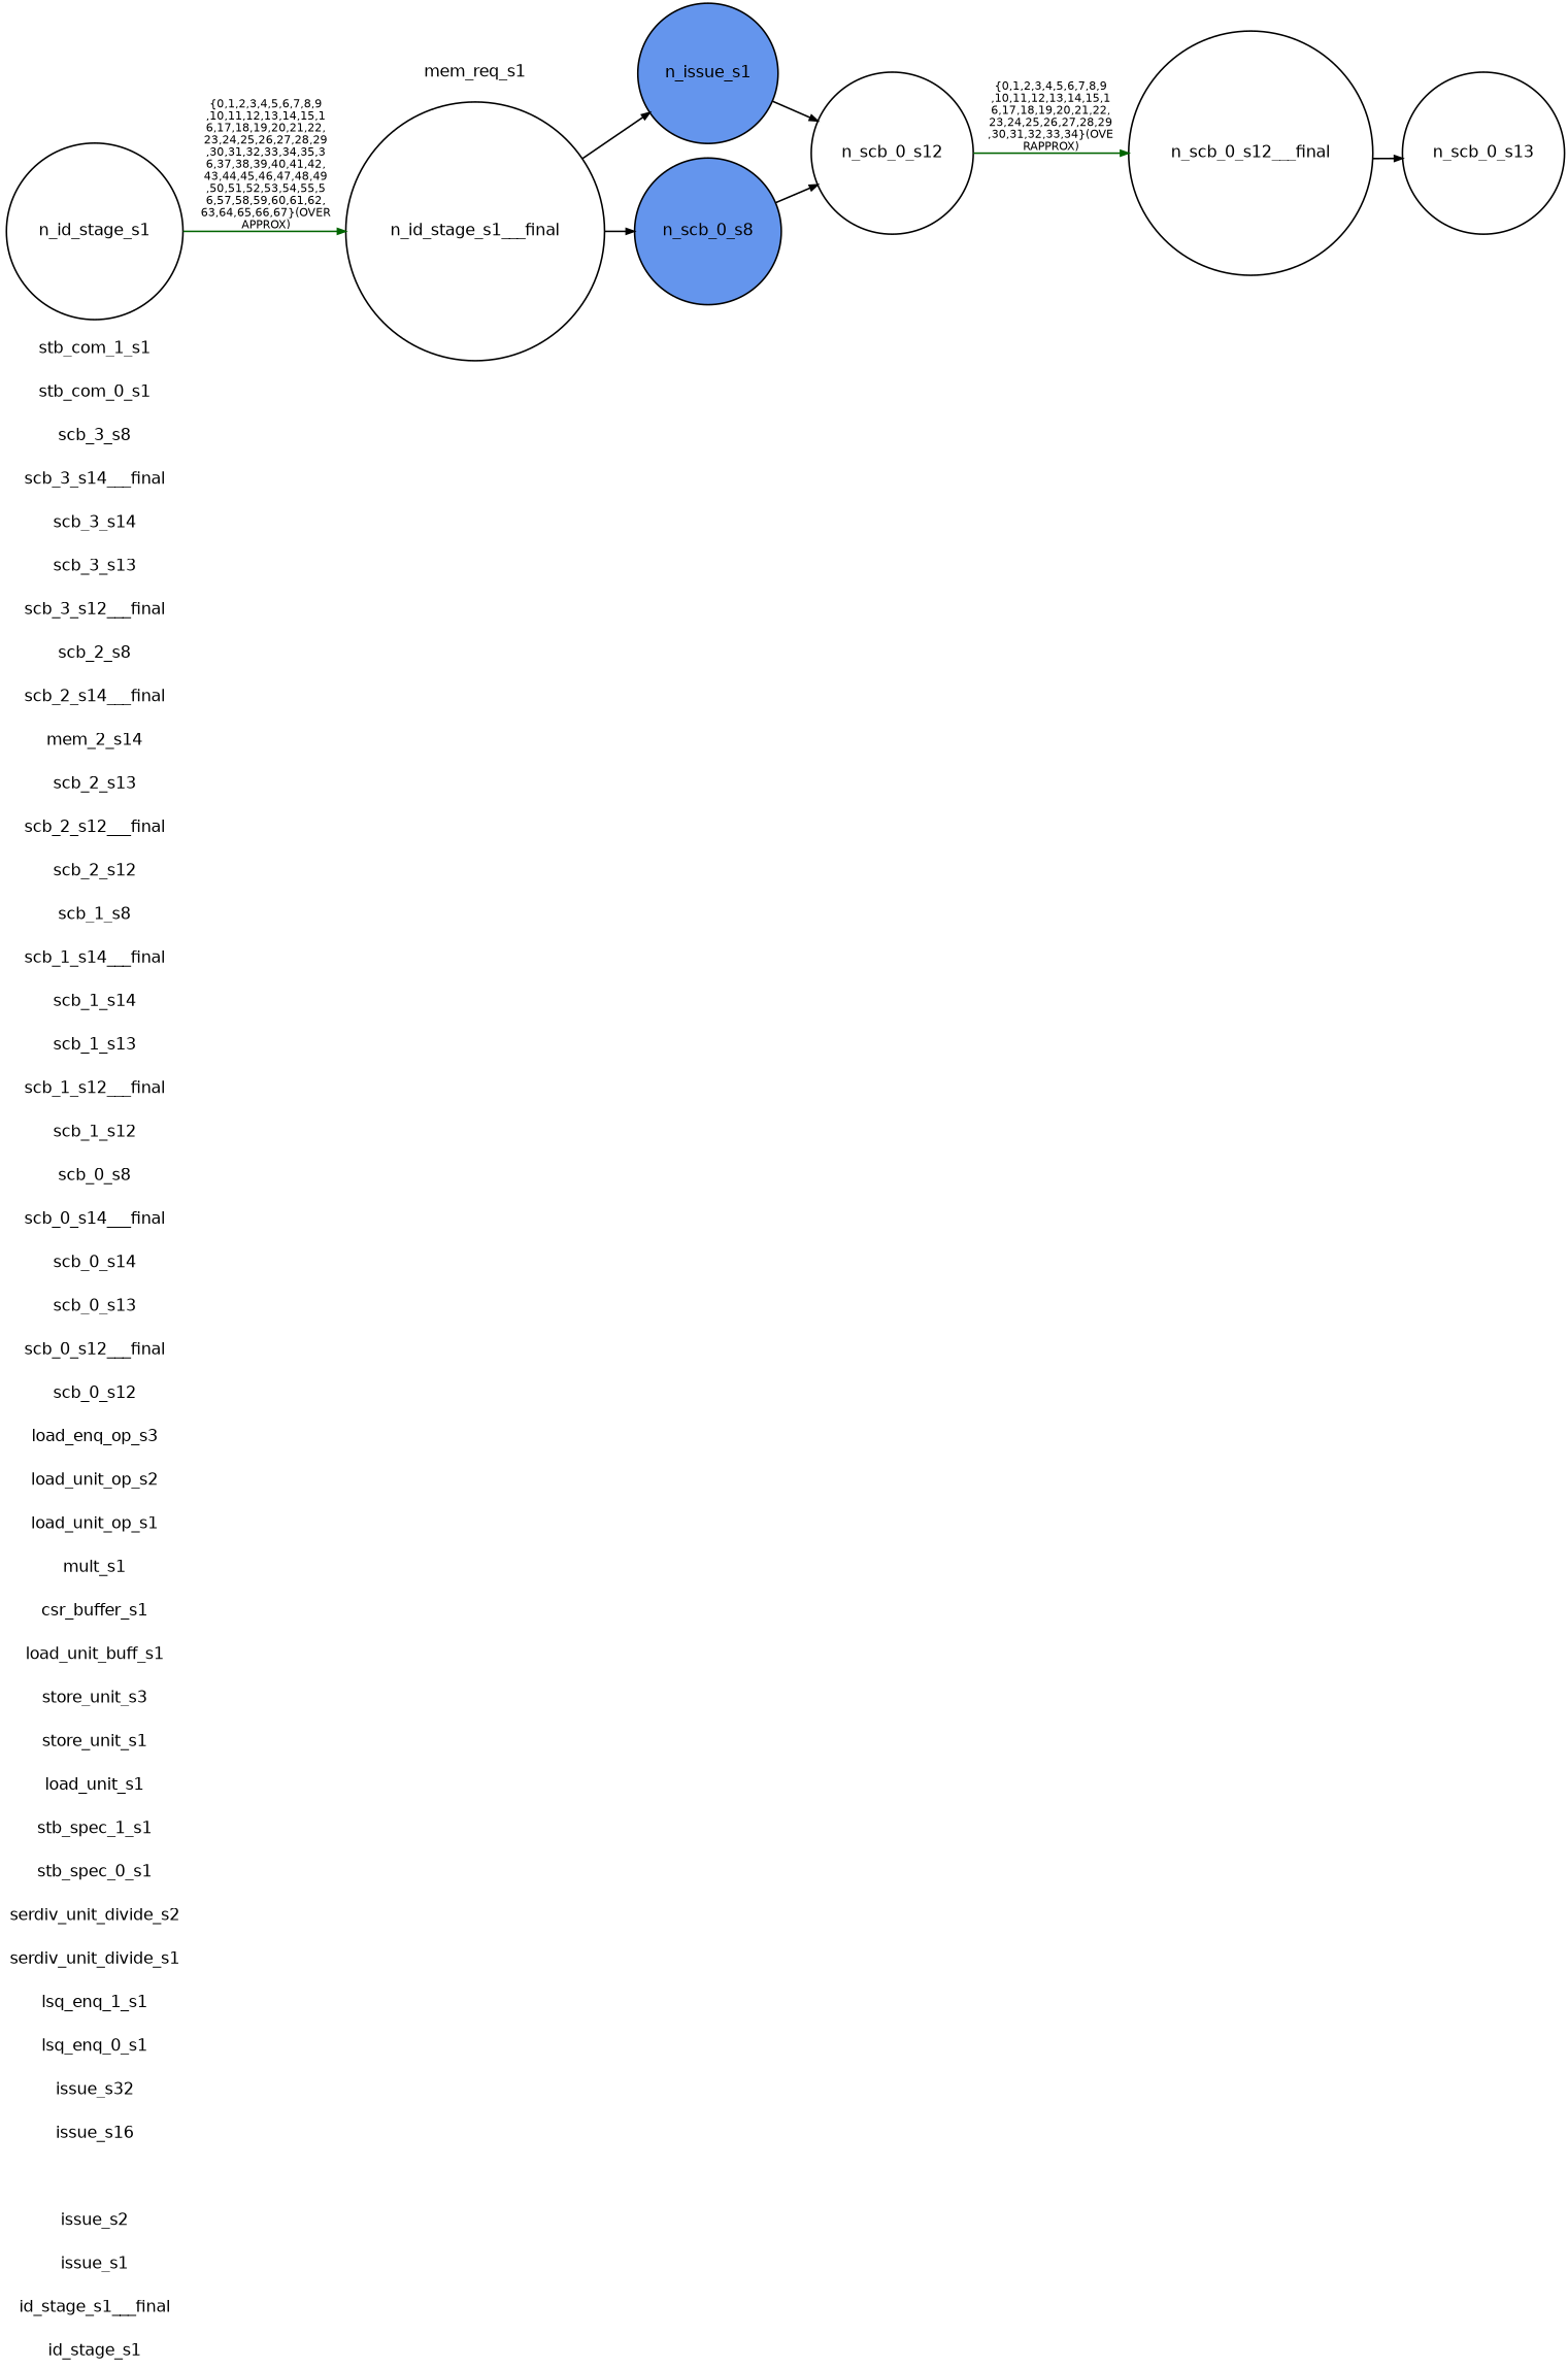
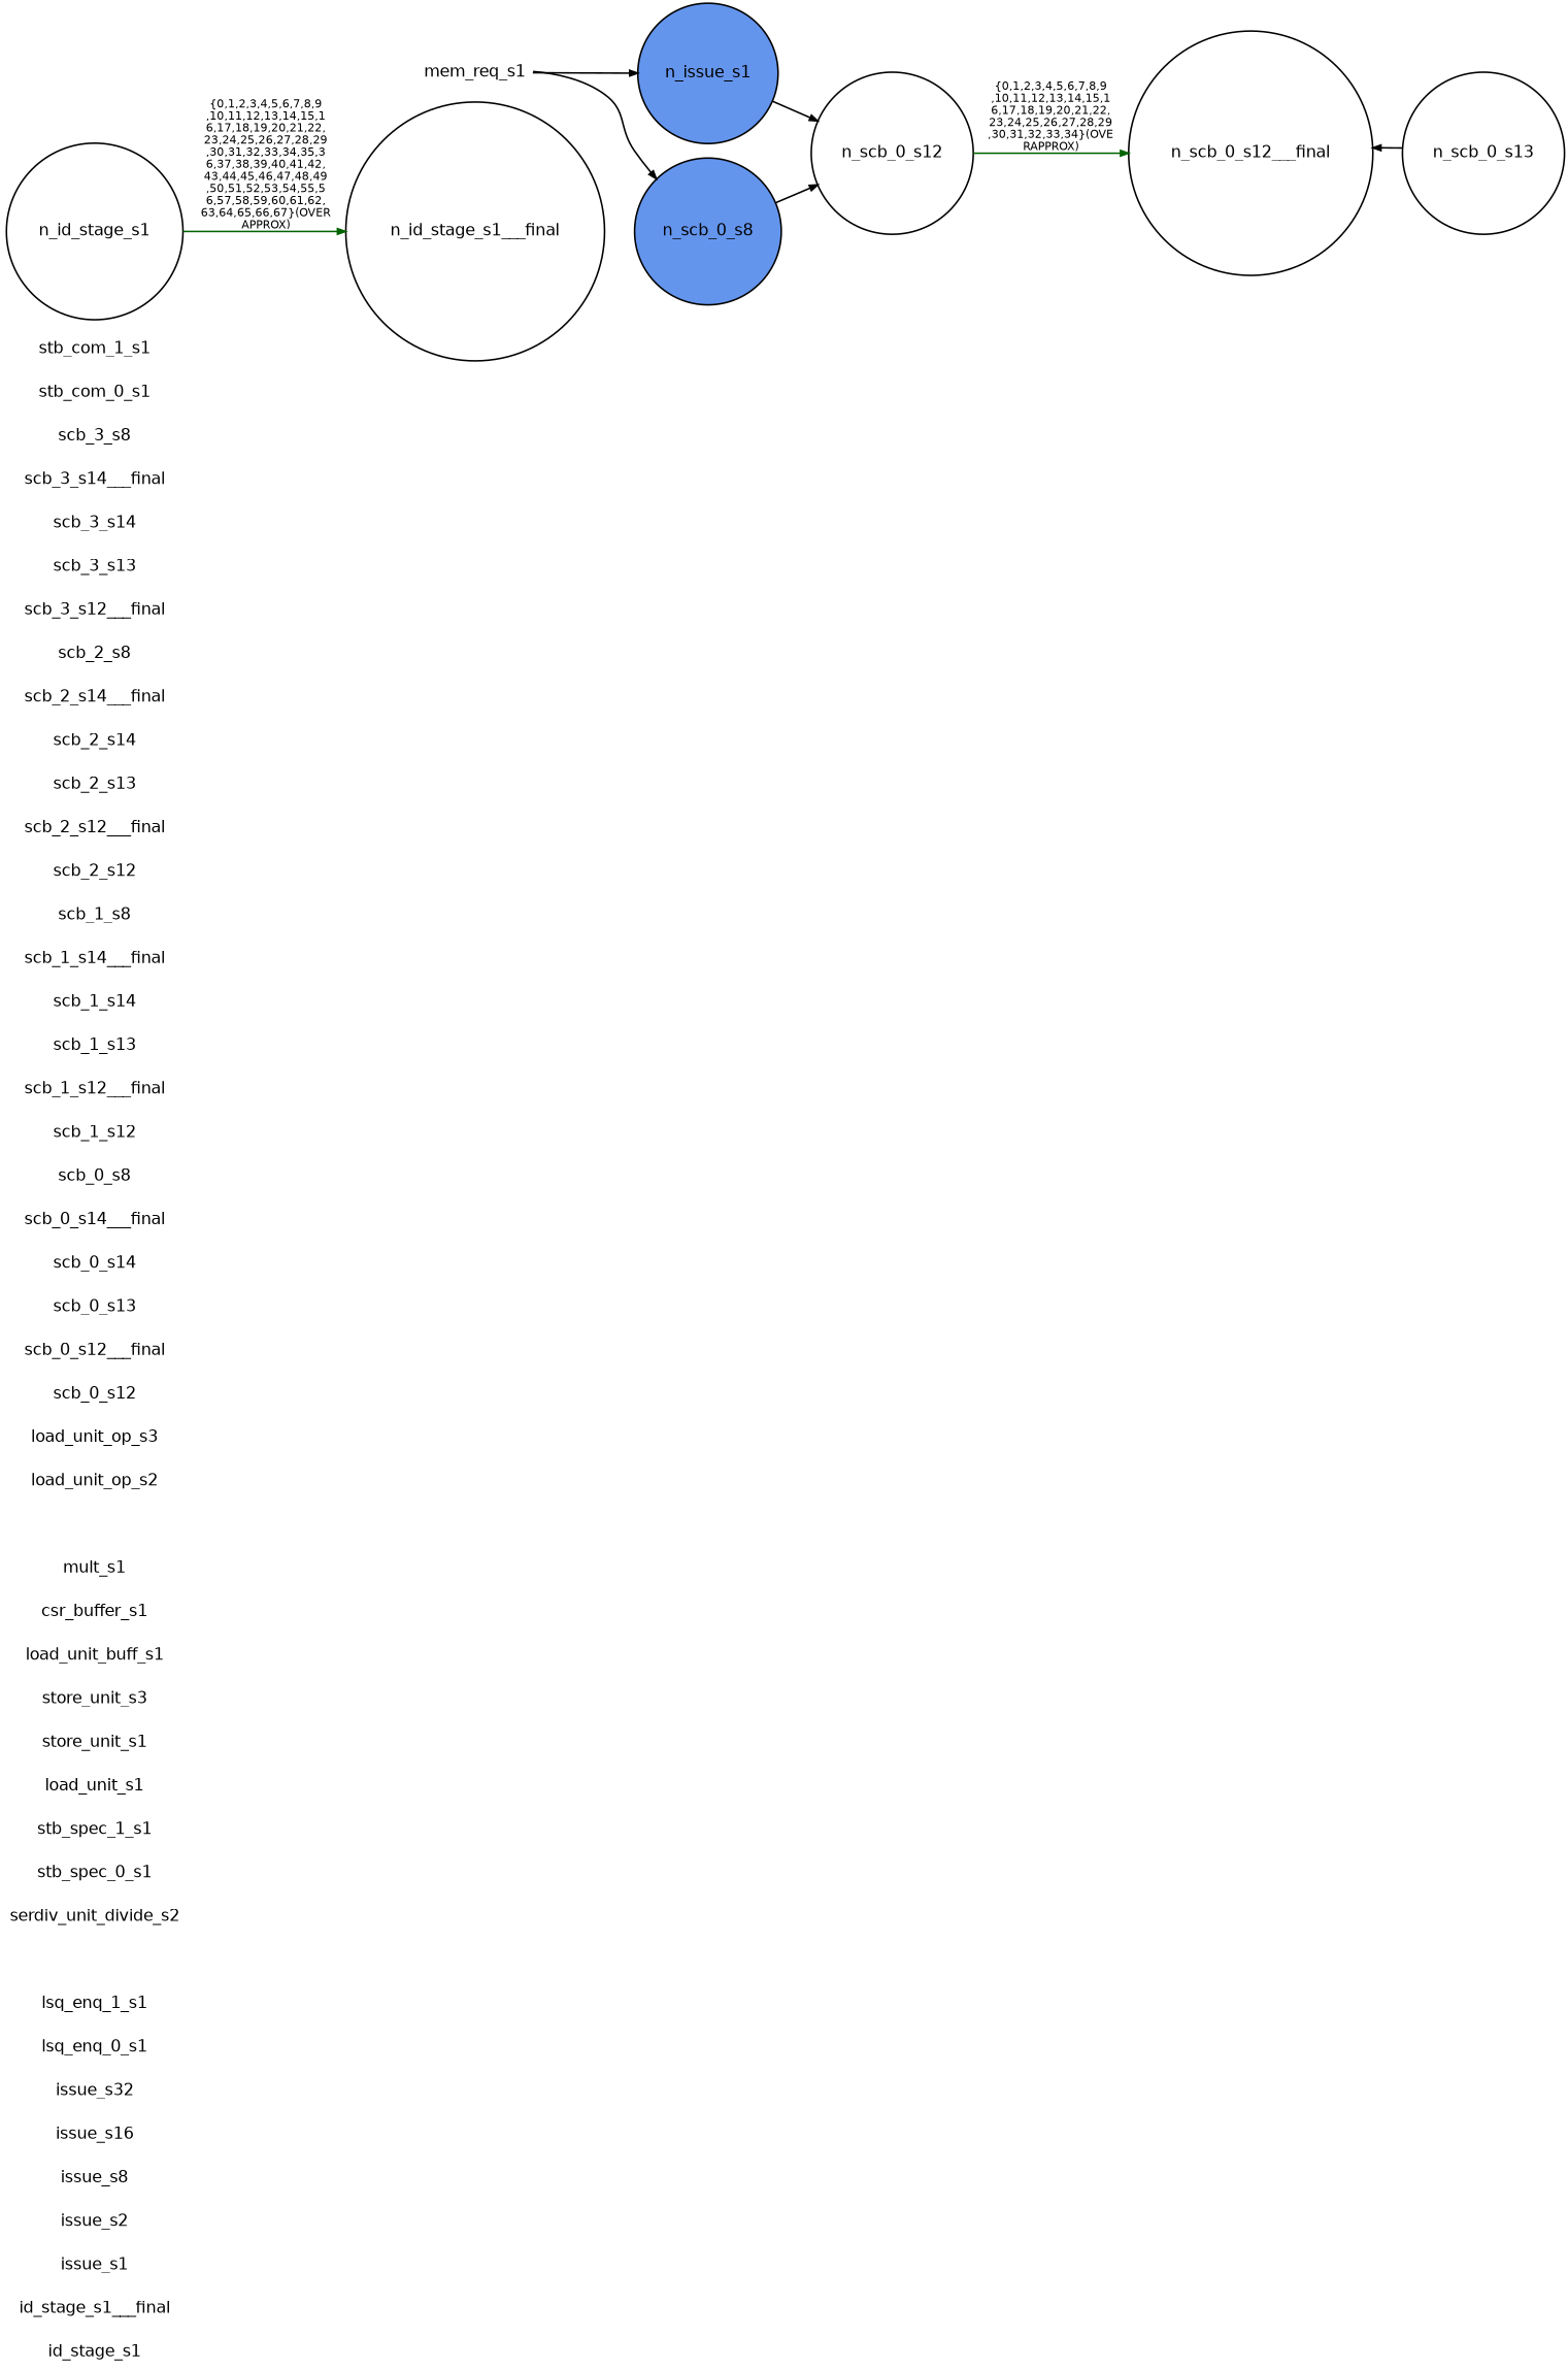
  digraph {
    fontname="DejaVu Sans"
    rankdir=LR
    splines=true
    node [fontname="DejaVu Sans" fontsize=20 penwidth=2 shape=none]
    edge [color=black fontname="DejaVu Sans" penwidth=2]
    n1 [label=id_stage_s1]
    n2 [label=id_stage_s1___final]
    n3 [label=issue_s1]
    n4 [label=issue_s2]
+   n5 [label=issue_s8]
    n6 [label=issue_s16]
    n7 [label=issue_s32]
    n8 [label=lsq_enq_0_s1]
    n9 [label=lsq_enq_1_s1]
-   n10 [label=serdiv_unit_divide_s1]
    n11 [label=serdiv_unit_divide_s2]
    n12 [label=stb_spec_0_s1]
    n13 [label=stb_spec_1_s1]
    n14 [label=load_unit_s1]
    n15 [label=store_unit_s1]
    n16 [label=store_unit_s3]
    n17 [label=load_unit_buff_s1]
    n18 [label=csr_buffer_s1]
    n19 [label=mult_s1]
-   n20 [label=load_unit_op_s1]
    n21 [label=load_unit_op_s2]
-   n22 [label=load_enq_op_s3]
+   n22 [label=load_unit_op_s3]
    n23 [label=scb_0_s12]
    n24 [label=scb_0_s12___final]
    n25 [label=scb_0_s13]
    n26 [label=scb_0_s14]
    n27 [label=scb_0_s14___final]
    n28 [label=scb_0_s8]
    n29 [label=scb_1_s12]
    n30 [label=scb_1_s12___final]
    n31 [label=scb_1_s13]
    n32 [label=scb_1_s14]
    n33 [label=scb_1_s14___final]
    n34 [label=scb_1_s8]
    n35 [label=scb_2_s12]
    n36 [label=scb_2_s12___final]
    n37 [label=scb_2_s13]
-   n38 [label=mem_2_s14]
+   n38 [label=scb_2_s14]
    n39 [label=scb_2_s14___final]
    n40 [label=scb_2_s8]
    n41 [label=scb_3_s12___final]
    n42 [label=scb_3_s13]
    n43 [label=scb_3_s14]
    n44 [label=scb_3_s14___final]
    n45 [label=scb_3_s8]
    n46 [label=stb_com_0_s1]
    n47 [label=stb_com_1_s1]
    n48 [label=mem_req_s1]
    n_id_stage_s1 [shape=circle]
    n_id_stage_s1___final [shape=circle]
    n_issue_s1 [color=black fillcolor="#6495ED" shape=circle style=filled]
    n_scb_0_s8 [color=black fillcolor="#6495ED" shape=circle style=filled]
    n_scb_0_s12 [shape=circle]
    n_scb_0_s12___final [shape=circle]
    n_scb_0_s13 [shape=circle]
    n_id_stage_s1 -> n_id_stage_s1___final [color="#006400" label="{0,1,2,3,4,5,6,7,8,9\n,10,11,12,13,14,15,1\n6,17,18,19,20,21,22,\n23,24,25,26,27,28,29\n,30,31,32,33,34,35,3\n6,37,38,39,40,41,42,\n43,44,45,46,47,48,49\n,50,51,52,53,54,55,5\n6,57,58,59,60,61,62,\n63,64,65,66,67}(OVER\nAPPROX)"]
-   n_id_stage_s1___final -> n_issue_s1
-   n_id_stage_s1___final -> n_scb_0_s8
+   n48 -> n_issue_s1
+   n48 -> n_scb_0_s8
    n_issue_s1 -> n_scb_0_s12
    n_scb_0_s8 -> n_scb_0_s12
    n_scb_0_s12 -> n_scb_0_s12___final [color="#006400" label="{0,1,2,3,4,5,6,7,8,9\n,10,11,12,13,14,15,1\n6,17,18,19,20,21,22,\n23,24,25,26,27,28,29\n,30,31,32,33,34}(OVE\nRAPPROX)"]
-   n_scb_0_s12___final -> n_scb_0_s13
+   n_scb_0_s13 -> n_scb_0_s12___final
  }
